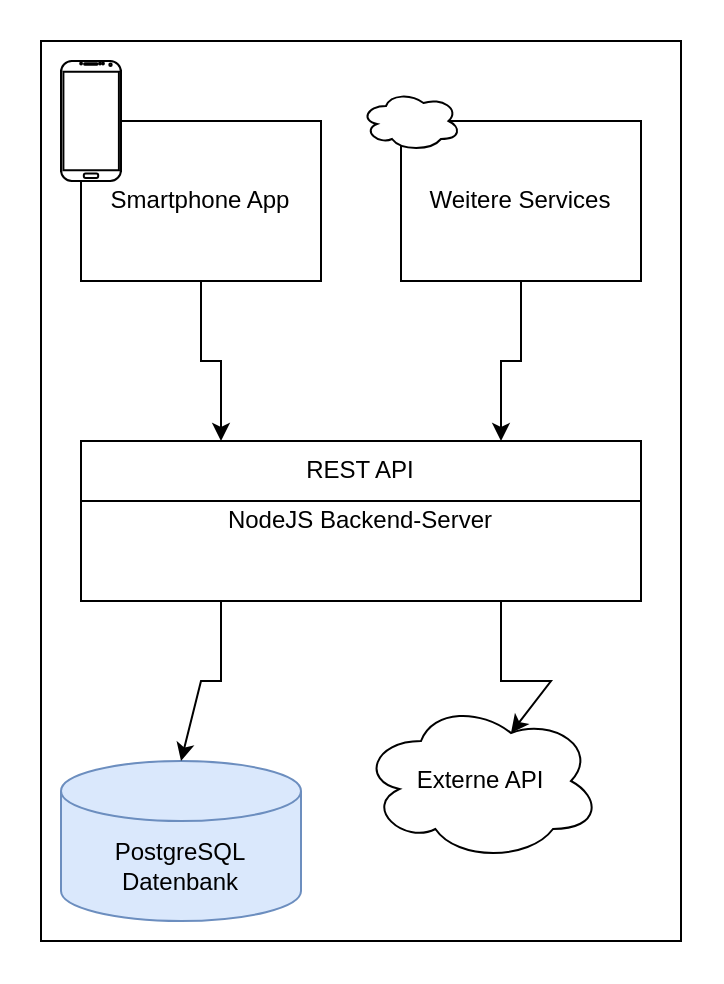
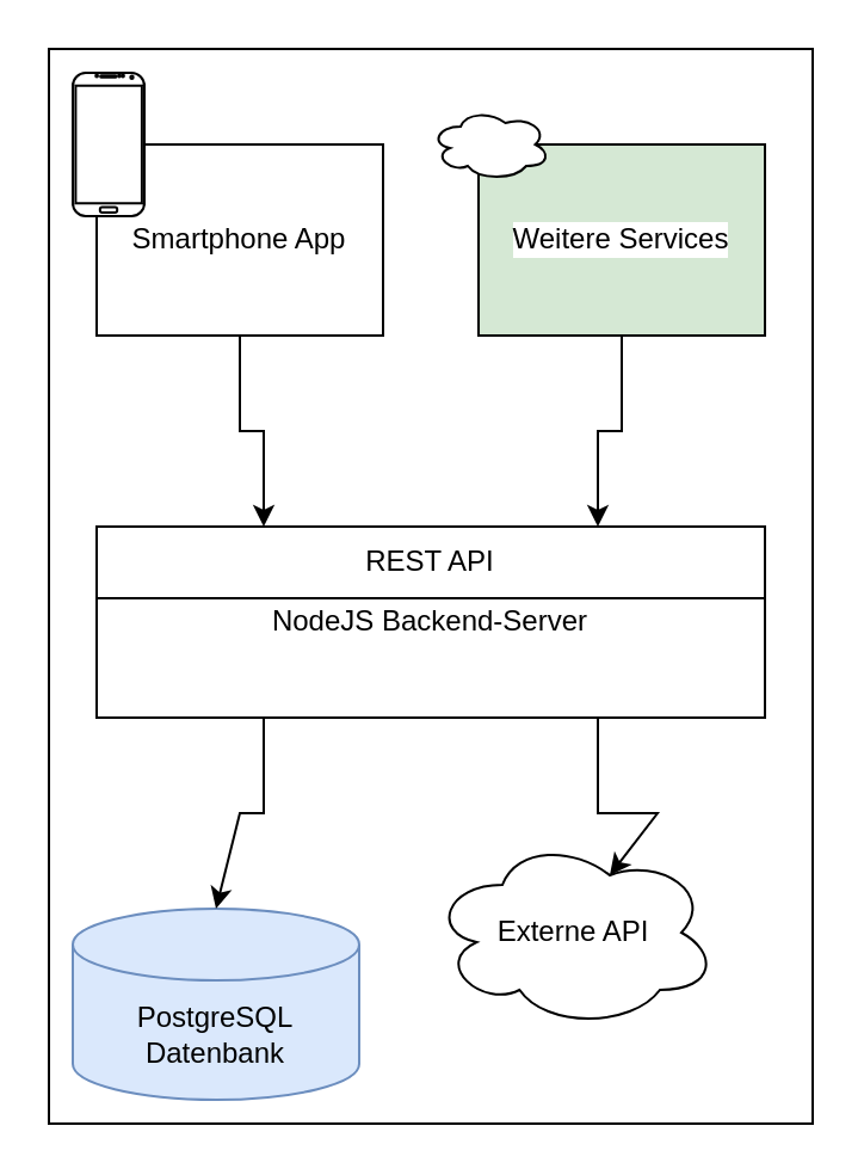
  <mxCell id="0" />
  <mxCell id="1" parent="0" />
  <mxCell id="2" value="" style="rounded=0;whiteSpace=wrap;html=1;labelBackgroundColor=default;fillColor=#FFFFFF;" vertex="1" parent="1"><mxGeometry x="20" y="20" width="320" height="450" as="geometry" /></mxCell>
  <mxCell id="3" value="Smartphone App" style="rounded=0;whiteSpace=wrap;html=1;" vertex="1" parent="1"><mxGeometry x="40" y="60" width="120" height="80" as="geometry" /></mxCell>
  <mxCell id="4" value="PostgreSQL Datenbank" style="shape=cylinder3;whiteSpace=wrap;html=1;boundedLbl=1;backgroundOutline=1;size=15;fillColor=#dae8fc;strokeColor=#6c8ebf;" vertex="1" parent="1"><mxGeometry x="30" y="380" width="120" height="80" as="geometry" /></mxCell>
  <mxCell id="5" value="Externe API" style="ellipse;shape=cloud;whiteSpace=wrap;html=1;" vertex="1" parent="1"><mxGeometry x="180" y="350" width="120" height="80" as="geometry" /></mxCell>
  <mxCell id="6" value="" style="rounded=0;whiteSpace=wrap;html=1;labelBackgroundColor=default;fillColor=#FFFFFF;" vertex="1" parent="1"><mxGeometry x="30" y="35" width="30" height="50" as="geometry" /></mxCell>
  <mxCell id="7" value="" style="verticalLabelPosition=bottom;verticalAlign=top;html=1;shadow=0;dashed=0;strokeWidth=1;shape=mxgraph.android.phone2;labelBackgroundColor=default;fillOpacity=100;" vertex="1" parent="1"><mxGeometry x="30" y="30" width="30" height="60" as="geometry" /></mxCell>
  <mxCell id="8" value="NodeJS Backend-Server" style="rounded=0;whiteSpace=wrap;html=1;" vertex="1" parent="1"><mxGeometry x="40" y="220" width="280" height="80" as="geometry" /></mxCell>
  <mxCell id="9" value="" style="endArrow=classic;html=1;rounded=0;exitX=0.25;exitY=1;exitDx=0;exitDy=0;entryX=0.5;entryY=0;entryDx=0;entryDy=0;entryPerimeter=0;" edge="1" parent="1" source="8" target="4"><mxGeometry width="50" height="50" relative="1" as="geometry"><mxPoint x="330" y="350" as="sourcePoint" /><mxPoint x="380" y="300" as="targetPoint" /><Array as="points"><mxPoint x="110" y="340" /><mxPoint x="100" y="340" /></Array></mxGeometry></mxCell>
  <mxCell id="10" value="" style="endArrow=classic;html=1;rounded=0;exitX=0.75;exitY=1;exitDx=0;exitDy=0;entryX=0.625;entryY=0.2;entryDx=0;entryDy=0;entryPerimeter=0;" edge="1" parent="1" source="8" target="5"><mxGeometry width="50" height="50" relative="1" as="geometry"><mxPoint x="330" y="350" as="sourcePoint" /><mxPoint x="380" y="300" as="targetPoint" /><Array as="points"><mxPoint x="250" y="340" /><mxPoint x="275" y="340" /></Array></mxGeometry></mxCell>
  <mxCell id="11" value="" style="endArrow=classic;html=1;rounded=0;exitX=0.5;exitY=1;exitDx=0;exitDy=0;entryX=0.25;entryY=0;entryDx=0;entryDy=0;" edge="1" parent="1" source="3" target="8"><mxGeometry width="50" height="50" relative="1" as="geometry"><mxPoint x="270" y="160" as="sourcePoint" /><mxPoint x="320" y="110" as="targetPoint" /><Array as="points"><mxPoint x="100" y="180" /><mxPoint x="110" y="180" /></Array></mxGeometry></mxCell>
- <mxCell id="12" value="Weitere Services" style="rounded=0;whiteSpace=wrap;html=1;labelBackgroundColor=default;fillColor=#FFFFFF;" vertex="1" parent="1"><mxGeometry x="200" y="60" width="120" height="80" as="geometry" /></mxCell>
+ <mxCell id="12" value="Weitere Services" style="rounded=0;whiteSpace=wrap;html=1;labelBackgroundColor=default;fillColor=#d5e8d4;" vertex="1" parent="1"><mxGeometry x="200" y="60" width="120" height="80" as="geometry" /></mxCell>
  <mxCell id="13" value="" style="ellipse;shape=cloud;whiteSpace=wrap;html=1;labelBackgroundColor=default;fillColor=#FFFFFF;" vertex="1" parent="1"><mxGeometry x="180" y="45" width="50" height="30" as="geometry" /></mxCell>
  <mxCell id="14" value="" style="endArrow=classic;html=1;rounded=0;exitX=0.5;exitY=1;exitDx=0;exitDy=0;entryX=0.75;entryY=0;entryDx=0;entryDy=0;" edge="1" parent="1" source="12" target="8"><mxGeometry width="50" height="50" relative="1" as="geometry"><mxPoint x="430" y="280" as="sourcePoint" /><mxPoint x="480" y="230" as="targetPoint" /><Array as="points"><mxPoint x="260" y="180" /><mxPoint x="250" y="180" /></Array></mxGeometry></mxCell>
  <mxCell id="15" value="REST API" style="rounded=0;whiteSpace=wrap;html=1;labelBackgroundColor=default;fillColor=#FFFFFF;" vertex="1" parent="1"><mxGeometry x="40" y="220" width="280" height="30" as="geometry" /></mxCell>
